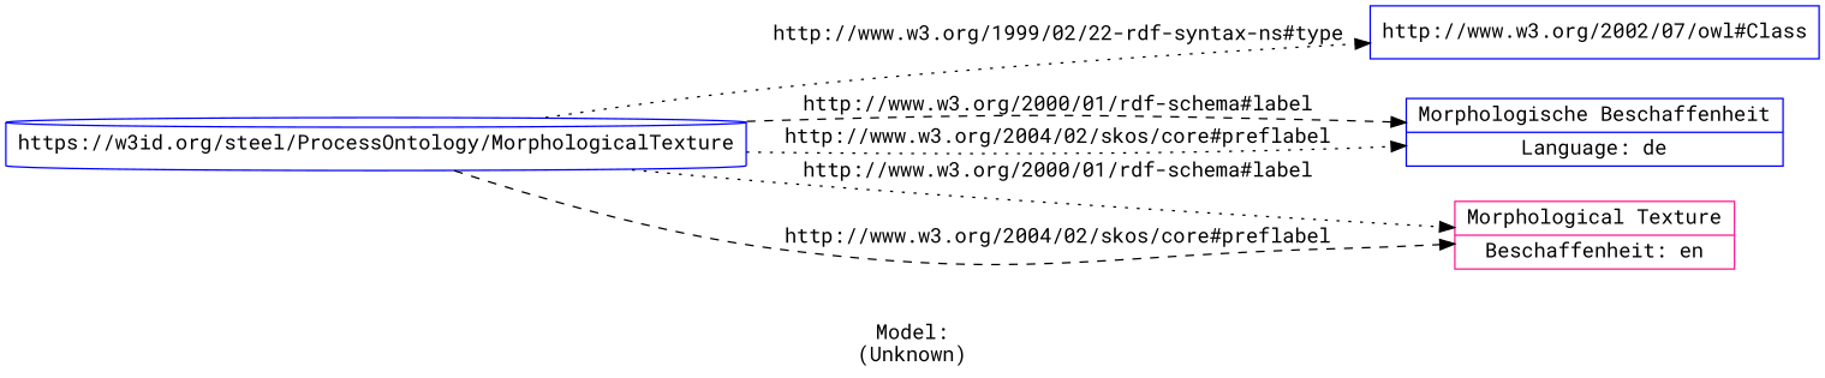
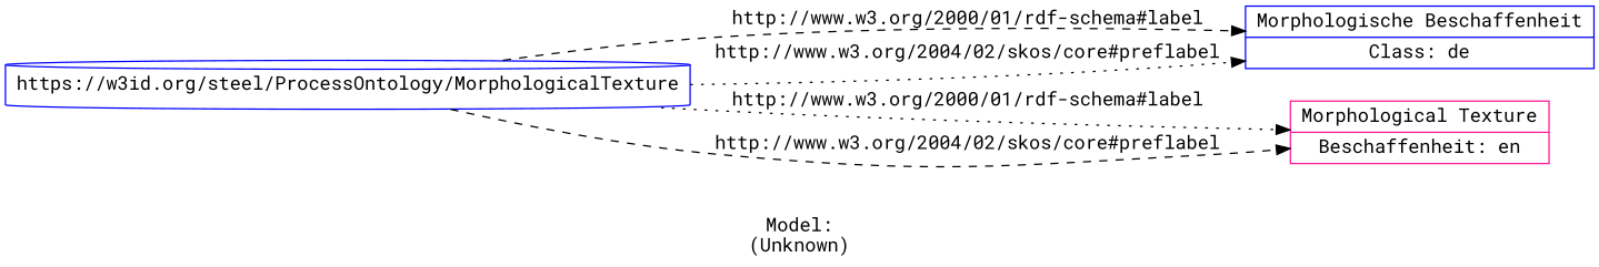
  digraph {
    fontname="Roboto Mono"
    label="\n\nModel:\n(Unknown)"
    rankdir=LR
    node [color=blue fontname="Roboto Mono" shape=record]
    edge [fontname="Roboto Mono" style=dotted]
    n1 [label="https://w3id.org/steel/ProcessOntology/MorphologicalTexture" shape=cylinder]
-   n2 [label="http://www.w3.org/2002/07/owl#Class" shape=box]
-   n3 [label="Morphologische Beschaffenheit|Language: de"]
+   n3 [label="Morphologische Beschaffenheit|Class: de"]
    n4 [color=deeppink label="Morphological Texture|Beschaffenheit: en"]
-   n1 -> n2 [label="http://www.w3.org/1999/02/22-rdf-syntax-ns#type"]
    n1 -> n3 [label="http://www.w3.org/2000/01/rdf-schema#label" style=dashed]
    n1 -> n3 [label="http://www.w3.org/2004/02/skos/core#preflabel"]
    n1 -> n4 [label="http://www.w3.org/2000/01/rdf-schema#label"]
    n1 -> n4 [label="http://www.w3.org/2004/02/skos/core#preflabel" style=dashed]
  }
